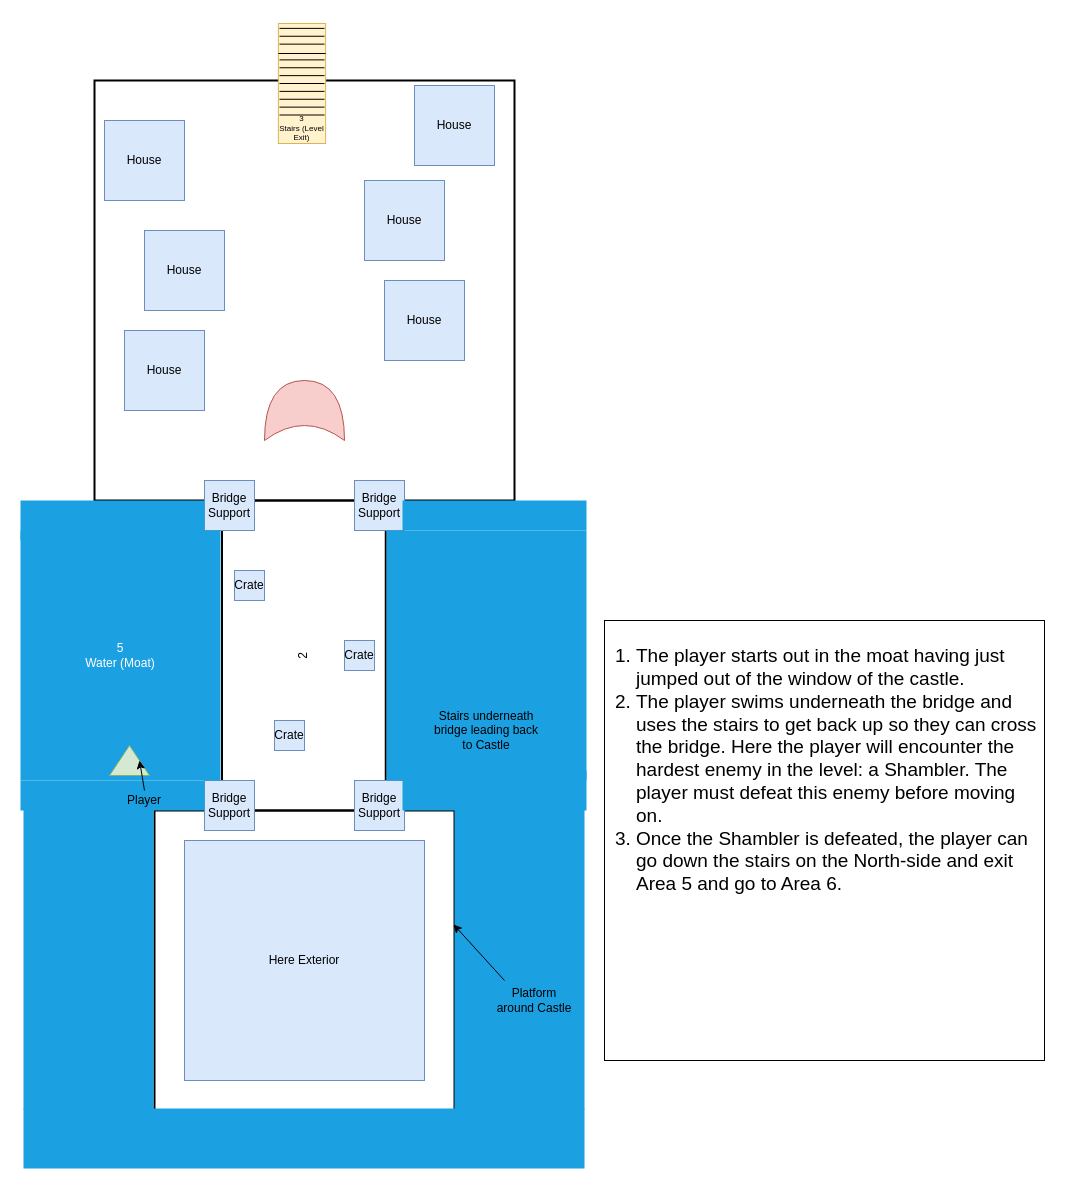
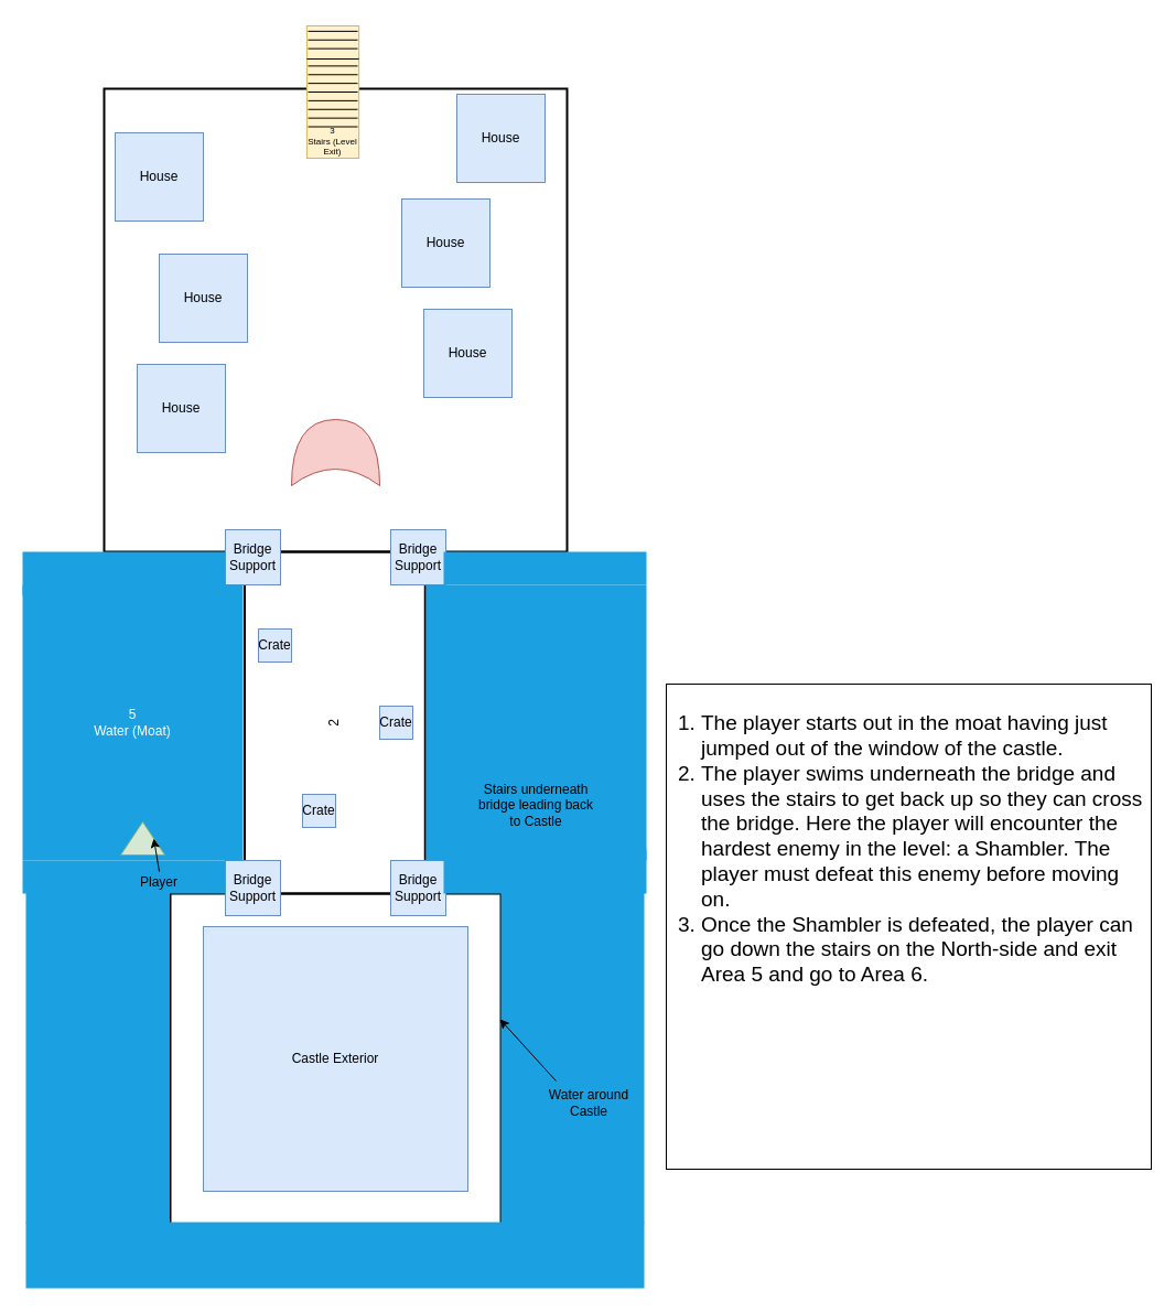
  <mxCell id="0" />
  <mxCell id="1" parent="0" />
  <mxCell id="2" value="" style="whiteSpace=wrap;html=1;aspect=fixed;fillColor=#dae8fc;strokeColor=#6c8ebf;" vertex="1" parent="1"><mxGeometry x="184" y="840" width="240" height="240" as="geometry" /></mxCell>
  <mxCell id="3" value="" style="edgeStyle=orthogonalEdgeStyle;rounded=0;orthogonalLoop=1;jettySize=auto;html=1;" edge="1" parent="1"><mxGeometry relative="1" as="geometry"><mxPoint x="164" y="840" as="sourcePoint" /></mxGeometry></mxCell>
- <mxCell id="4" value="Here Exterior" style="whiteSpace=wrap;html=1;aspect=fixed;fillColor=none;strokeWidth=2;" vertex="1" parent="1"><mxGeometry x="154" y="810" width="300" height="300" as="geometry" /></mxCell>
+ <mxCell id="4" value="Castle Exterior" style="whiteSpace=wrap;html=1;aspect=fixed;fillColor=none;strokeWidth=2;" vertex="1" parent="1"><mxGeometry x="154" y="810" width="300" height="300" as="geometry" /></mxCell>
  <mxCell id="5" value="2" style="rounded=0;whiteSpace=wrap;html=1;fillColor=none;rotation=-90;strokeWidth=2;" vertex="1" parent="1"><mxGeometry x="148.38" y="573.12" width="310" height="163.75" as="geometry" /></mxCell>
  <mxCell id="6" value="" style="whiteSpace=wrap;html=1;aspect=fixed;fillColor=none;strokeWidth=2;" vertex="1" parent="1"><mxGeometry x="94" y="80" width="420" height="420" as="geometry" /></mxCell>
  <mxCell id="7" value="Bridge Support" style="whiteSpace=wrap;html=1;aspect=fixed;fillColor=#dae8fc;strokeColor=#6c8ebf;" vertex="1" parent="1"><mxGeometry x="354" y="780" width="50" height="50" as="geometry" /></mxCell>
  <mxCell id="8" value="Bridge Support" style="whiteSpace=wrap;html=1;aspect=fixed;fillColor=#dae8fc;strokeColor=#6c8ebf;" vertex="1" parent="1"><mxGeometry x="204" y="780" width="50" height="50" as="geometry" /></mxCell>
  <mxCell id="9" value="Bridge Support" style="whiteSpace=wrap;html=1;aspect=fixed;fillColor=#dae8fc;strokeColor=#6c8ebf;" vertex="1" parent="1"><mxGeometry x="354" y="480" width="50" height="50" as="geometry" /></mxCell>
  <mxCell id="10" value="Bridge Support" style="whiteSpace=wrap;html=1;aspect=fixed;fillColor=#dae8fc;strokeColor=#6c8ebf;" vertex="1" parent="1"><mxGeometry x="204" y="480" width="50" height="50" as="geometry" /></mxCell>
  <mxCell id="11" value="" style="group" vertex="1" connectable="0" parent="1"><mxGeometry x="264" y="380" width="80" height="60" as="geometry" /></mxCell>
  <mxCell id="12" value="" style="shape=xor;whiteSpace=wrap;html=1;fillColor=#f8cecc;rotation=-90;strokeColor=#b85450;" vertex="1" parent="11"><mxGeometry x="10" y="-10" width="60" height="80" as="geometry" /></mxCell>
  <mxCell id="13" value="Crate" style="whiteSpace=wrap;html=1;aspect=fixed;fillColor=#dae8fc;strokeColor=#6c8ebf;" vertex="1" parent="1"><mxGeometry x="234" y="570" width="30" height="30" as="geometry" /></mxCell>
  <mxCell id="14" value="Crate" style="whiteSpace=wrap;html=1;aspect=fixed;fillColor=#dae8fc;strokeColor=#6c8ebf;" vertex="1" parent="1"><mxGeometry x="344" y="640" width="30" height="30" as="geometry" /></mxCell>
  <mxCell id="15" value="Crate" style="whiteSpace=wrap;html=1;aspect=fixed;fillColor=#dae8fc;strokeColor=#6c8ebf;" vertex="1" parent="1"><mxGeometry x="274" y="720" width="30" height="30" as="geometry" /></mxCell>
  <mxCell id="16" value="" style="group" vertex="1" connectable="0" parent="1"><mxGeometry x="20" y="500" width="222" height="310" as="geometry" /></mxCell>
  <mxCell id="17" value="5&lt;br&gt;Water (Moat)" style="rounded=0;whiteSpace=wrap;html=1;fillColor=#1ba1e2;fontColor=#ffffff;strokeColor=none;" vertex="1" parent="16"><mxGeometry y="30" width="200" height="250" as="geometry" /></mxCell>
  <mxCell id="18" value="" style="rounded=0;whiteSpace=wrap;html=1;strokeWidth=2;fillColor=#1ba1e2;fontColor=#ffffff;strokeColor=none;" vertex="1" parent="16"><mxGeometry width="184" height="40" as="geometry" /></mxCell>
  <mxCell id="19" value="" style="rounded=0;whiteSpace=wrap;html=1;strokeWidth=2;fillColor=#1ba1e2;fontColor=#ffffff;strokeColor=none;" vertex="1" parent="16"><mxGeometry y="280" width="184" height="30" as="geometry" /></mxCell>
  <mxCell id="20" value="" style="triangle;whiteSpace=wrap;html=1;fillColor=#d5e8d4;rotation=-90;strokeColor=#82b366;" vertex="1" parent="16"><mxGeometry x="94" y="240" width="30" height="40" as="geometry" /></mxCell>
  <mxCell id="21" value="" style="endArrow=classic;html=1;entryX=0.5;entryY=1;entryDx=0;entryDy=0;exitX=0.5;exitY=0;exitDx=0;exitDy=0;" edge="1" parent="16" target="20" source="22"><mxGeometry width="50" height="50" relative="1" as="geometry"><mxPoint x="24" y="300" as="sourcePoint" /><mxPoint x="114" y="270" as="targetPoint" /></mxGeometry></mxCell>
  <mxCell id="22" value="Player" style="text;html=1;strokeColor=none;fillColor=none;align=center;verticalAlign=middle;whiteSpace=wrap;rounded=0;" vertex="1" parent="16"><mxGeometry x="104" y="290" width="40" height="20" as="geometry" /></mxCell>
  <mxCell id="23" value="" style="group;rotation=-180;" vertex="1" connectable="0" parent="1"><mxGeometry x="386" y="500" width="200" height="320" as="geometry" /></mxCell>
  <mxCell id="24" value="" style="rounded=0;whiteSpace=wrap;html=1;fillColor=#1ba1e2;fontColor=#ffffff;strokeColor=none;rotation=-180;" vertex="1" parent="23"><mxGeometry y="30" width="200" height="250" as="geometry" /></mxCell>
  <mxCell id="25" value="" style="rounded=0;whiteSpace=wrap;html=1;strokeWidth=2;fillColor=#1ba1e2;fontColor=#ffffff;strokeColor=none;rotation=-180;" vertex="1" parent="23"><mxGeometry x="16" y="270" width="184" height="40" as="geometry" /></mxCell>
  <mxCell id="26" value="" style="rounded=0;whiteSpace=wrap;html=1;strokeWidth=2;fillColor=#1ba1e2;fontColor=#ffffff;strokeColor=none;rotation=-180;" vertex="1" parent="23"><mxGeometry x="16" width="184" height="30" as="geometry" /></mxCell>
  <mxCell id="27" value="Stairs underneath bridge leading back to Castle" style="text;html=1;strokeColor=none;fillColor=none;align=center;verticalAlign=middle;whiteSpace=wrap;rounded=0;" vertex="1" parent="23"><mxGeometry x="44" y="220" width="112" height="20" as="geometry" /></mxCell>
  <mxCell id="28" value="" style="rounded=0;whiteSpace=wrap;html=1;strokeWidth=1;fillColor=#1ba1e2;fontColor=#ffffff;strokeColor=none;" vertex="1" parent="1"><mxGeometry x="454" y="809" width="130" height="300" as="geometry" /></mxCell>
  <mxCell id="29" value="" style="rounded=0;whiteSpace=wrap;html=1;strokeWidth=1;fillColor=#1ba1e2;fontColor=#ffffff;strokeColor=none;" vertex="1" parent="1"><mxGeometry x="23" y="809" width="130" height="300" as="geometry" /></mxCell>
  <mxCell id="30" value="House" style="whiteSpace=wrap;html=1;aspect=fixed;strokeWidth=1;fillColor=#dae8fc;strokeColor=#6c8ebf;" vertex="1" parent="1"><mxGeometry x="144" y="230" width="80" height="80" as="geometry" /></mxCell>
  <mxCell id="31" value="House" style="whiteSpace=wrap;html=1;aspect=fixed;strokeWidth=1;fillColor=#dae8fc;strokeColor=#6c8ebf;" vertex="1" parent="1"><mxGeometry x="104" width="80" height="80" as="geometry" y="120" /></mxCell>
  <mxCell id="32" value="House" style="whiteSpace=wrap;html=1;aspect=fixed;strokeWidth=1;fillColor=#dae8fc;strokeColor=#6c8ebf;" vertex="1" parent="1"><mxGeometry x="124" y="330" width="80" height="80" as="geometry" /></mxCell>
  <mxCell id="33" value="House" style="whiteSpace=wrap;html=1;aspect=fixed;strokeWidth=1;fillColor=#dae8fc;strokeColor=#6c8ebf;" vertex="1" parent="1"><mxGeometry x="384" y="280" width="80" height="80" as="geometry" /></mxCell>
  <mxCell id="34" value="House" style="whiteSpace=wrap;html=1;aspect=fixed;strokeWidth=1;fillColor=#dae8fc;strokeColor=#6c8ebf;" vertex="1" parent="1"><mxGeometry x="364" y="180" width="80" height="80" as="geometry" /></mxCell>
  <mxCell id="35" value="House" style="whiteSpace=wrap;html=1;aspect=fixed;strokeWidth=1;fillColor=#dae8fc;strokeColor=#6c8ebf;" vertex="1" parent="1"><mxGeometry x="414" y="85" width="80" height="80" as="geometry" /></mxCell>
  <mxCell id="36" value="" style="rounded=0;whiteSpace=wrap;html=1;strokeWidth=1;fillColor=#1ba1e2;fontColor=#ffffff;strokeColor=none;" vertex="1" parent="1"><mxGeometry x="23" y="1108" width="561" height="60" as="geometry" /></mxCell>
  <mxCell id="37" value="" style="endArrow=classic;html=1;entryX=-0.008;entryY=0.383;entryDx=0;entryDy=0;entryPerimeter=0;" edge="1" parent="1" target="28"><mxGeometry width="50" height="50" relative="1" as="geometry"><mxPoint x="504" y="980" as="sourcePoint" /><mxPoint x="554" y="930" as="targetPoint" /></mxGeometry></mxCell>
- <mxCell id="38" value="Platform around Castle" style="text;html=1;strokeColor=none;fillColor=none;align=center;verticalAlign=middle;whiteSpace=wrap;rounded=0;" vertex="1" parent="1"><mxGeometry x="494" y="990" width="80" height="20" as="geometry" /></mxCell>
+ <mxCell id="38" value="Water around Castle" style="text;html=1;strokeColor=none;fillColor=none;align=center;verticalAlign=middle;whiteSpace=wrap;rounded=0;" vertex="1" parent="1"><mxGeometry x="494" y="990" width="80" height="20" as="geometry" /></mxCell>
  <mxCell id="39" value="" style="group;rotation=90;" vertex="1" connectable="0" parent="1"><mxGeometry x="214" y="140" width="170" height="105" as="geometry" /></mxCell>
  <mxCell id="40" value="" style="group" vertex="1" connectable="0" parent="39"><mxGeometry x="65" y="-120" width="50" height="126" as="geometry" /></mxCell>
  <mxCell id="41" value="" style="rounded=0;whiteSpace=wrap;html=1;fillColor=#fff2cc;strokeColor=#d6b656;rotation=90;" vertex="1" parent="40"><mxGeometry x="-37.5" y="39.375" width="120" height="47.25" as="geometry" /></mxCell>
  <mxCell id="42" value="" style="endArrow=none;html=1;exitX=0.25;exitY=1;exitDx=0;exitDy=0;entryX=0.25;entryY=0;entryDx=0;entryDy=0;" edge="1" parent="40" source="41" target="41"><mxGeometry width="50" height="50" relative="1" as="geometry"><mxPoint x="7.5" y="23.625" as="sourcePoint" /><mxPoint x="45" y="63" as="targetPoint" /></mxGeometry></mxCell>
  <mxCell id="43" value="" style="endArrow=none;html=1;exitX=0.25;exitY=1;exitDx=0;exitDy=0;entryX=0.25;entryY=0;entryDx=0;entryDy=0;" edge="1" parent="40"><mxGeometry width="50" height="50" relative="1" as="geometry"><mxPoint y="55.125" as="sourcePoint" /><mxPoint x="45" y="55.125" as="targetPoint" /></mxGeometry></mxCell>
  <mxCell id="44" value="" style="endArrow=none;html=1;exitX=0.25;exitY=1;exitDx=0;exitDy=0;entryX=0.25;entryY=0;entryDx=0;entryDy=0;" edge="1" parent="40"><mxGeometry width="50" height="50" relative="1" as="geometry"><mxPoint y="94.5" as="sourcePoint" /><mxPoint x="45" y="94.5" as="targetPoint" /></mxGeometry></mxCell>
  <mxCell id="45" value="" style="endArrow=none;html=1;exitX=0.25;exitY=1;exitDx=0;exitDy=0;entryX=0.25;entryY=0;entryDx=0;entryDy=0;" edge="1" parent="40"><mxGeometry width="50" height="50" relative="1" as="geometry"><mxPoint y="86.625" as="sourcePoint" /><mxPoint x="45" y="86.625" as="targetPoint" /></mxGeometry></mxCell>
  <mxCell id="46" value="" style="endArrow=none;html=1;exitX=0.25;exitY=1;exitDx=0;exitDy=0;entryX=0.25;entryY=0;entryDx=0;entryDy=0;" edge="1" parent="40"><mxGeometry width="50" height="50" relative="1" as="geometry"><mxPoint y="78.75" as="sourcePoint" /><mxPoint x="45" y="78.75" as="targetPoint" /></mxGeometry></mxCell>
  <mxCell id="47" value="" style="endArrow=none;html=1;exitX=0.25;exitY=1;exitDx=0;exitDy=0;entryX=0.25;entryY=0;entryDx=0;entryDy=0;" edge="1" parent="40"><mxGeometry width="50" height="50" relative="1" as="geometry"><mxPoint y="70.875" as="sourcePoint" /><mxPoint x="45" y="70.875" as="targetPoint" /></mxGeometry></mxCell>
  <mxCell id="48" value="" style="endArrow=none;html=1;exitX=0.25;exitY=1;exitDx=0;exitDy=0;entryX=0.25;entryY=0;entryDx=0;entryDy=0;" edge="1" parent="40"><mxGeometry width="50" height="50" relative="1" as="geometry"><mxPoint y="47.25" as="sourcePoint" /><mxPoint x="45" y="47.25" as="targetPoint" /></mxGeometry></mxCell>
  <mxCell id="49" value="" style="endArrow=none;html=1;exitX=0.25;exitY=1;exitDx=0;exitDy=0;entryX=0.25;entryY=0;entryDx=0;entryDy=0;" edge="1" parent="40"><mxGeometry width="50" height="50" relative="1" as="geometry"><mxPoint y="39.375" as="sourcePoint" /><mxPoint x="45" y="39.375" as="targetPoint" /></mxGeometry></mxCell>
  <mxCell id="50" value="" style="endArrow=none;html=1;exitX=0.25;exitY=1;exitDx=0;exitDy=0;entryX=0.25;entryY=0;entryDx=0;entryDy=0;" edge="1" parent="40"><mxGeometry width="50" height="50" relative="1" as="geometry"><mxPoint y="23.625" as="sourcePoint" /><mxPoint x="45" y="23.625" as="targetPoint" /></mxGeometry></mxCell>
  <mxCell id="51" value="" style="endArrow=none;html=1;exitX=0.25;exitY=1;exitDx=0;exitDy=0;entryX=0.25;entryY=0;entryDx=0;entryDy=0;" edge="1" parent="40"><mxGeometry width="50" height="50" relative="1" as="geometry"><mxPoint y="15.75" as="sourcePoint" /><mxPoint x="45" y="15.75" as="targetPoint" /></mxGeometry></mxCell>
  <mxCell id="52" value="" style="endArrow=none;html=1;exitX=0.25;exitY=1;exitDx=0;exitDy=0;entryX=0.25;entryY=0;entryDx=0;entryDy=0;" edge="1" parent="40"><mxGeometry width="50" height="50" relative="1" as="geometry"><mxPoint y="7.875" as="sourcePoint" /><mxPoint x="45" y="7.875" as="targetPoint" /></mxGeometry></mxCell>
  <mxCell id="53" value="" style="endArrow=none;html=1;exitX=0.25;exitY=1;exitDx=0;exitDy=0;entryX=0.25;entryY=0;entryDx=0;entryDy=0;" edge="1" parent="40"><mxGeometry width="50" height="50" relative="1" as="geometry"><mxPoint y="63" as="sourcePoint" /><mxPoint x="45" y="63" as="targetPoint" /></mxGeometry></mxCell>
  <mxCell id="54" value="&lt;font style=&quot;font-size: 8px;&quot;&gt;3&lt;br style=&quot;font-size: 8px;&quot;&gt;Stairs (Level Exit)&lt;/font&gt;" style="text;html=1;strokeColor=none;fillColor=none;align=center;verticalAlign=middle;whiteSpace=wrap;rounded=0;fontSize=8;" vertex="1" parent="40"><mxGeometry x="-1" y="98" width="47" height="20" as="geometry" /></mxCell>
  <mxCell id="55" value="" style="whiteSpace=wrap;html=1;aspect=fixed;strokeWidth=1;fontSize=8;" vertex="1" parent="1"><mxGeometry x="604" y="620" width="440" height="440" as="geometry" /></mxCell>
  <mxCell id="56" value="&lt;ol style=&quot;font-size: 19px;&quot;&gt;&lt;li style=&quot;font-size: 19px;&quot;&gt;The player starts out in the moat having just jumped out of the window of the castle.&lt;/li&gt;&lt;li style=&quot;font-size: 19px;&quot;&gt;The player swims underneath the bridge and uses the stairs to get back up so they can cross the bridge. Here the player will encounter the hardest enemy in the level: a Shambler. The player must defeat this enemy before moving on.&lt;/li&gt;&lt;li style=&quot;font-size: 19px;&quot;&gt;Once the Shambler is defeated, the player can go down the stairs on the North-side and exit Area 5 and go to Area 6.&lt;/li&gt;&lt;/ol&gt;" style="text;html=1;strokeColor=none;fillColor=none;align=left;verticalAlign=middle;whiteSpace=wrap;rounded=0;fontSize=19;" vertex="1" parent="1"><mxGeometry x="594" y="760" width="450" height="20" as="geometry" /></mxCell>
